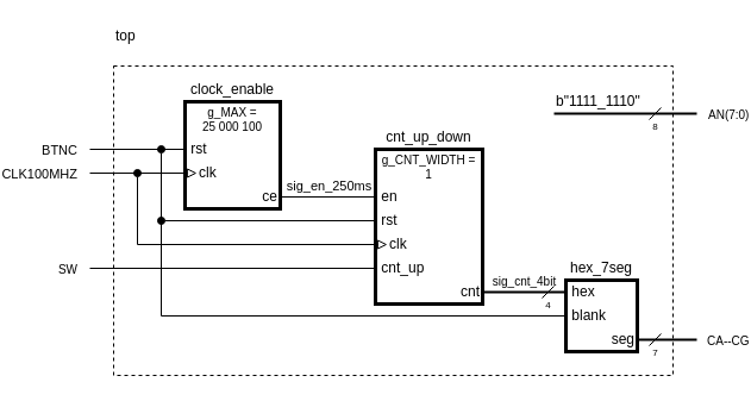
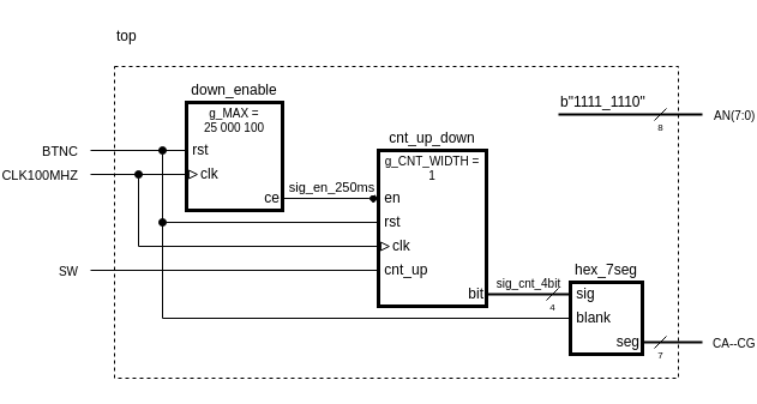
  <mxCell id="0" />
  <mxCell id="1" parent="0" />
  <mxCell id="2" value="" style="rounded=0;whiteSpace=wrap;html=1;fontSize=10;strokeWidth=1;fillColor=none;dashed=1;" parent="1" vertex="1"><mxGeometry x="40" y="55" width="470" height="260" as="geometry" /></mxCell>
  <mxCell id="3" value="" style="rounded=0;whiteSpace=wrap;html=1;strokeWidth=3;" parent="1" vertex="1"><mxGeometry x="100" y="85" width="80" height="90" as="geometry" /></mxCell>
  <mxCell id="4" value="&lt;div style=&quot;font-size: 10px;&quot;&gt;g_MAX =&lt;/div&gt;&lt;div style=&quot;font-size: 10px;&quot;&gt;25 000 100&lt;/div&gt;" style="text;html=1;strokeColor=none;fillColor=none;align=center;verticalAlign=middle;whiteSpace=wrap;rounded=0;fontSize=10;" parent="1" vertex="1"><mxGeometry x="100" y="85" width="80" height="30" as="geometry" /></mxCell>
- <mxCell id="5" value="clock_enable" style="text;html=1;strokeColor=none;fillColor=none;align=center;verticalAlign=middle;whiteSpace=wrap;rounded=0;" parent="1" vertex="1"><mxGeometry x="100" y="65" width="80" height="20" as="geometry" /></mxCell>
+ <mxCell id="5" value="down_enable" style="text;html=1;strokeColor=none;fillColor=none;align=center;verticalAlign=middle;whiteSpace=wrap;rounded=0;" parent="1" vertex="1"><mxGeometry x="100" y="65" width="80" height="20" as="geometry" /></mxCell>
  <mxCell id="6" value="&lt;div&gt;&amp;nbsp;rst&lt;/div&gt;" style="text;html=1;strokeColor=none;fillColor=none;align=left;verticalAlign=middle;whiteSpace=wrap;rounded=0;" parent="1" vertex="1"><mxGeometry x="100" y="115" width="70" height="20" as="geometry" /></mxCell>
  <mxCell id="7" value="clk" style="text;html=1;strokeColor=none;fillColor=none;align=left;verticalAlign=middle;whiteSpace=wrap;rounded=0;" parent="1" vertex="1"><mxGeometry x="110" y="135" width="70" height="20" as="geometry" /></mxCell>
  <mxCell id="8" value="ce" style="text;html=1;strokeColor=none;fillColor=none;align=right;verticalAlign=middle;whiteSpace=wrap;rounded=0;" parent="1" vertex="1"><mxGeometry x="120" y="155" width="60" height="20" as="geometry" /></mxCell>
  <mxCell id="9" value="" style="endArrow=none;html=1;rounded=0;" parent="1" target="6" edge="1"><mxGeometry width="50" height="50" relative="1" as="geometry"><mxPoint x="20" y="125" as="sourcePoint" /><mxPoint x="240" y="155" as="targetPoint" /></mxGeometry></mxCell>
  <mxCell id="10" value="BTNC" style="edgeLabel;html=1;align=right;verticalAlign=middle;resizable=0;points=[];" parent="9" vertex="1" connectable="0"><mxGeometry x="-0.833" relative="1" as="geometry"><mxPoint x="-17" as="offset" /></mxGeometry></mxCell>
  <mxCell id="11" value="" style="endArrow=block;html=1;rounded=0;endFill=0;" parent="1" target="7" edge="1"><mxGeometry width="50" height="50" relative="1" as="geometry"><mxPoint x="20" y="145" as="sourcePoint" /><mxPoint x="110" y="145" as="targetPoint" /></mxGeometry></mxCell>
  <mxCell id="12" value="CLK100MHZ" style="edgeLabel;html=1;align=right;verticalAlign=middle;resizable=0;points=[];" parent="11" vertex="1" connectable="0"><mxGeometry x="-0.926" y="-1" relative="1" as="geometry"><mxPoint x="-13" y="-1" as="offset" /></mxGeometry></mxCell>
- <mxCell id="13" value="" style="endArrow=none;html=1;rounded=0;" parent="1" source="8" target="18" edge="1"><mxGeometry width="50" height="50" relative="1" as="geometry"><mxPoint x="190" y="165" as="sourcePoint" /><mxPoint x="260" y="165" as="targetPoint" /></mxGeometry></mxCell>
+ <mxCell id="13" value="" style="endArrow=diamond;html=1;rounded=0;" parent="1" source="8" target="18" edge="1"><mxGeometry width="50" height="50" relative="1" as="geometry"><mxPoint x="190" y="165" as="sourcePoint" /><mxPoint x="260" y="165" as="targetPoint" /></mxGeometry></mxCell>
  <mxCell id="14" value="sig_en_250ms" style="edgeLabel;html=1;align=center;verticalAlign=middle;resizable=0;points=[];" parent="13" vertex="1" connectable="0"><mxGeometry x="0.342" relative="1" as="geometry"><mxPoint x="-14" y="-10" as="offset" /></mxGeometry></mxCell>
  <mxCell id="15" value="" style="rounded=0;whiteSpace=wrap;html=1;strokeWidth=3;" parent="1" vertex="1"><mxGeometry x="260" y="125" width="90" height="130" as="geometry" /></mxCell>
  <mxCell id="16" value="&lt;div style=&quot;font-size: 10px;&quot;&gt;g_CNT_WIDTH =&lt;/div&gt;&lt;div style=&quot;font-size: 10px;&quot;&gt;1&lt;/div&gt;" style="text;html=1;strokeColor=none;fillColor=none;align=center;verticalAlign=middle;whiteSpace=wrap;rounded=0;fontSize=10;" parent="1" vertex="1"><mxGeometry x="260" y="125" width="90" height="30" as="geometry" /></mxCell>
  <mxCell id="17" value="cnt_up_down" style="text;html=1;strokeColor=none;fillColor=none;align=center;verticalAlign=middle;whiteSpace=wrap;rounded=0;" parent="1" vertex="1"><mxGeometry x="260" y="105" width="90" height="20" as="geometry" /></mxCell>
  <mxCell id="18" value="&amp;nbsp;en" style="text;html=1;strokeColor=none;fillColor=none;align=left;verticalAlign=middle;whiteSpace=wrap;rounded=0;" parent="1" vertex="1"><mxGeometry x="260" y="155" width="70" height="20" as="geometry" /></mxCell>
  <mxCell id="19" value="&amp;nbsp;rst" style="text;html=1;strokeColor=none;fillColor=none;align=left;verticalAlign=middle;whiteSpace=wrap;rounded=0;" parent="1" vertex="1"><mxGeometry x="260" y="175" width="70" height="20" as="geometry" /></mxCell>
  <mxCell id="20" value="clk" style="text;html=1;strokeColor=none;fillColor=none;align=left;verticalAlign=middle;whiteSpace=wrap;rounded=0;" parent="1" vertex="1"><mxGeometry x="270" y="195" width="70" height="20" as="geometry" /></mxCell>
  <mxCell id="21" value="&amp;nbsp;cnt_up" style="text;html=1;strokeColor=none;fillColor=none;align=left;verticalAlign=middle;whiteSpace=wrap;rounded=0;" parent="1" vertex="1"><mxGeometry x="260" y="215" width="70" height="20" as="geometry" /></mxCell>
- <mxCell id="22" value="cnt" style="text;html=1;strokeColor=none;fillColor=none;align=right;verticalAlign=middle;whiteSpace=wrap;rounded=0;" parent="1" vertex="1"><mxGeometry x="290" y="235" width="60" height="20" as="geometry" /></mxCell>
+ <mxCell id="22" value="bit" style="text;html=1;strokeColor=none;fillColor=none;align=right;verticalAlign=middle;whiteSpace=wrap;rounded=0;" parent="1" vertex="1"><mxGeometry x="290" y="235" width="60" height="20" as="geometry" /></mxCell>
  <mxCell id="23" value="" style="endArrow=none;html=1;fontSize=10;entryX=0;entryY=0.5;entryDx=0;entryDy=0;rounded=0;startArrow=oval;startFill=1;" parent="1" target="19" edge="1"><mxGeometry width="50" height="50" relative="1" as="geometry"><mxPoint x="80" y="185" as="sourcePoint" /><mxPoint x="280" y="145" as="targetPoint" /></mxGeometry></mxCell>
  <mxCell id="24" value="" style="endArrow=block;html=1;rounded=0;endFill=0;" parent="1" target="20" edge="1"><mxGeometry width="50" height="50" relative="1" as="geometry"><mxPoint x="60" y="205" as="sourcePoint" /><mxPoint x="270" y="204.83" as="targetPoint" /></mxGeometry></mxCell>
  <mxCell id="25" value="" style="endArrow=oval;html=1;fontSize=10;rounded=0;endFill=1;" parent="1" edge="1"><mxGeometry width="50" height="50" relative="1" as="geometry"><mxPoint x="80" y="265" as="sourcePoint" /><mxPoint x="80" y="125" as="targetPoint" /></mxGeometry></mxCell>
  <mxCell id="26" value="" style="endArrow=oval;html=1;fontSize=10;rounded=0;endFill=1;" parent="1" edge="1"><mxGeometry width="50" height="50" relative="1" as="geometry"><mxPoint x="60" y="205" as="sourcePoint" /><mxPoint x="60" y="145" as="targetPoint" /></mxGeometry></mxCell>
  <mxCell id="27" value="" style="endArrow=none;html=1;rounded=0;fontSize=10;" parent="1" target="21" edge="1"><mxGeometry width="50" height="50" relative="1" as="geometry"><mxPoint x="20" y="225" as="sourcePoint" /><mxPoint x="140" y="235" as="targetPoint" /></mxGeometry></mxCell>
  <mxCell id="28" value="SW" style="edgeLabel;html=1;align=right;verticalAlign=middle;resizable=0;points=[];fontSize=10;" parent="27" vertex="1" connectable="0"><mxGeometry x="-0.962" relative="1" as="geometry"><mxPoint x="-15" as="offset" /></mxGeometry></mxCell>
  <mxCell id="29" value="" style="rounded=0;whiteSpace=wrap;html=1;strokeWidth=3;" parent="1" vertex="1"><mxGeometry x="420" y="235" width="60" height="60" as="geometry" /></mxCell>
  <mxCell id="30" value="hex_7seg" style="text;html=1;strokeColor=none;fillColor=none;align=center;verticalAlign=middle;whiteSpace=wrap;rounded=0;" parent="1" vertex="1"><mxGeometry x="420" y="215" width="60" height="20" as="geometry" /></mxCell>
- <mxCell id="31" value="&amp;nbsp;hex" style="text;html=1;strokeColor=none;fillColor=none;align=left;verticalAlign=middle;whiteSpace=wrap;rounded=0;" parent="1" vertex="1"><mxGeometry x="420" y="235" width="70" height="20" as="geometry" /></mxCell>
+ <mxCell id="31" value="&amp;nbsp;sig" style="text;html=1;strokeColor=none;fillColor=none;align=left;verticalAlign=middle;whiteSpace=wrap;rounded=0;" parent="1" vertex="1"><mxGeometry x="420" y="235" width="70" height="20" as="geometry" /></mxCell>
  <mxCell id="32" value="&amp;nbsp;blank" style="text;html=1;strokeColor=none;fillColor=none;align=left;verticalAlign=middle;whiteSpace=wrap;rounded=0;" parent="1" vertex="1"><mxGeometry x="420" y="255" width="70" height="20" as="geometry" /></mxCell>
  <mxCell id="33" value="seg" style="text;html=1;strokeColor=none;fillColor=none;align=right;verticalAlign=middle;whiteSpace=wrap;rounded=0;" parent="1" vertex="1"><mxGeometry x="430" y="275" width="50" height="20" as="geometry" /></mxCell>
  <mxCell id="34" value="" style="endArrow=none;html=1;rounded=0;fontSize=10;strokeWidth=2;" parent="1" source="22" target="31" edge="1"><mxGeometry width="50" height="50" relative="1" as="geometry"><mxPoint x="190" y="205" as="sourcePoint" /><mxPoint x="240" y="155" as="targetPoint" /></mxGeometry></mxCell>
  <mxCell id="35" value="sig_cnt_4bit" style="edgeLabel;html=1;align=center;verticalAlign=middle;resizable=0;points=[];fontSize=10;" parent="34" vertex="1" connectable="0"><mxGeometry x="0.199" relative="1" as="geometry"><mxPoint x="-8" y="-10" as="offset" /></mxGeometry></mxCell>
  <mxCell id="36" value="" style="endArrow=none;html=1;rounded=0;fontSize=10;" parent="1" target="32" edge="1"><mxGeometry width="50" height="50" relative="1" as="geometry"><mxPoint x="80" y="265" as="sourcePoint" /><mxPoint x="320" y="275" as="targetPoint" /></mxGeometry></mxCell>
  <mxCell id="37" value="" style="endArrow=none;html=1;rounded=0;fontSize=10;strokeWidth=2;" parent="1" source="33" edge="1"><mxGeometry width="50" height="50" relative="1" as="geometry"><mxPoint x="510" y="290" as="sourcePoint" /><mxPoint x="530" y="285" as="targetPoint" /></mxGeometry></mxCell>
  <mxCell id="38" value="CA--CG" style="edgeLabel;html=1;align=left;verticalAlign=middle;resizable=0;points=[];fontSize=10;" parent="37" vertex="1" connectable="0"><mxGeometry x="0.489" y="1" relative="1" as="geometry"><mxPoint x="20" y="1" as="offset" /></mxGeometry></mxCell>
  <mxCell id="39" value="" style="endArrow=none;html=1;rounded=0;fontSize=10;strokeWidth=2;" parent="1" edge="1"><mxGeometry width="50" height="50" relative="1" as="geometry"><mxPoint x="410" y="95" as="sourcePoint" /><mxPoint x="530" y="95" as="targetPoint" /></mxGeometry></mxCell>
  <mxCell id="40" value="AN(7:0)" style="edgeLabel;html=1;align=left;verticalAlign=middle;resizable=0;points=[];fontSize=10;" parent="39" vertex="1" connectable="0"><mxGeometry x="0.791" y="3" relative="1" as="geometry"><mxPoint x="21" y="3" as="offset" /></mxGeometry></mxCell>
  <mxCell id="41" value="b&quot;1111_1110&quot;" style="text;html=1;strokeColor=none;fillColor=none;align=left;verticalAlign=middle;whiteSpace=wrap;rounded=0;" parent="1" vertex="1"><mxGeometry x="410" y="75" width="100" height="20" as="geometry" /></mxCell>
  <mxCell id="42" value="top" style="text;html=1;strokeColor=none;fillColor=none;align=left;verticalAlign=middle;whiteSpace=wrap;rounded=0;" parent="1" vertex="1"><mxGeometry x="40" y="20" width="80" height="20" as="geometry" /></mxCell>
  <mxCell id="43" value="" style="endArrow=none;html=1;rounded=0;fontSize=10;strokeWidth=1;" parent="1" edge="1"><mxGeometry width="50" height="50" relative="1" as="geometry"><mxPoint x="400" y="250" as="sourcePoint" /><mxPoint x="410" y="240" as="targetPoint" /></mxGeometry></mxCell>
  <mxCell id="44" value="4" style="edgeLabel;html=1;align=center;verticalAlign=middle;resizable=0;points=[];fontSize=8;" parent="43" vertex="1" connectable="0"><mxGeometry x="-0.521" y="-1" relative="1" as="geometry"><mxPoint x="2" y="7" as="offset" /></mxGeometry></mxCell>
  <mxCell id="45" value="" style="endArrow=none;html=1;rounded=0;fontSize=10;strokeWidth=1;" parent="1" edge="1"><mxGeometry width="50" height="50" relative="1" as="geometry"><mxPoint x="490" y="290" as="sourcePoint" /><mxPoint x="500" y="280" as="targetPoint" /></mxGeometry></mxCell>
  <mxCell id="46" value="7" style="edgeLabel;html=1;align=center;verticalAlign=middle;resizable=0;points=[];fontSize=8;" parent="45" vertex="1" connectable="0"><mxGeometry x="-0.521" y="-1" relative="1" as="geometry"><mxPoint x="2" y="7" as="offset" /></mxGeometry></mxCell>
  <mxCell id="47" value="" style="endArrow=none;html=1;rounded=0;fontSize=10;strokeWidth=1;" parent="1" edge="1"><mxGeometry width="50" height="50" relative="1" as="geometry"><mxPoint x="490" y="100" as="sourcePoint" /><mxPoint x="500" y="90" as="targetPoint" /></mxGeometry></mxCell>
  <mxCell id="48" value="8" style="edgeLabel;html=1;align=center;verticalAlign=middle;resizable=0;points=[];fontSize=8;" parent="47" vertex="1" connectable="0"><mxGeometry x="-0.521" y="-1" relative="1" as="geometry"><mxPoint x="2" y="7" as="offset" /></mxGeometry></mxCell>
